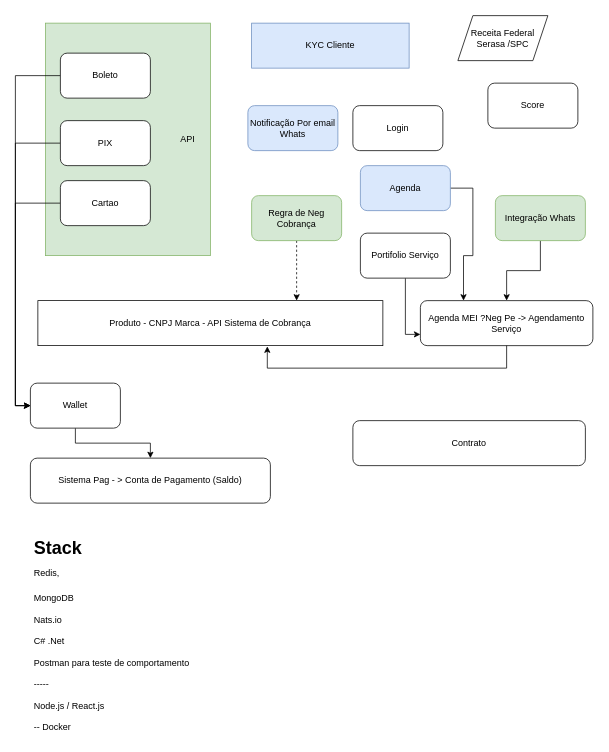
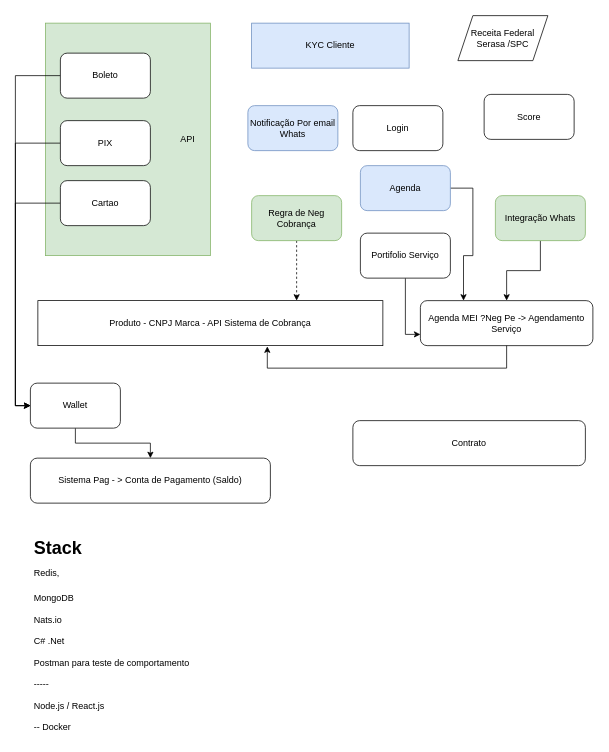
  <mxCell id="0" />
  <mxCell id="1" parent="0" />
  <mxCell id="2" value="" style="rounded=0;whiteSpace=wrap;html=1;fillColor=#d5e8d4;strokeColor=#82b366;" parent="1" vertex="1"><mxGeometry x="60" y="30" width="220" height="310" as="geometry" /></mxCell>
  <mxCell id="3" style="edgeStyle=orthogonalEdgeStyle;rounded=0;orthogonalLoop=1;jettySize=auto;html=1;entryX=0;entryY=0.5;entryDx=0;entryDy=0;" edge="1" parent="1" source="4" target="26"><mxGeometry relative="1" as="geometry"><Array as="points"><mxPoint x="20" y="100" /><mxPoint x="20" y="540" /></Array></mxGeometry></mxCell>
  <mxCell id="4" value="Boleto" style="rounded=1;whiteSpace=wrap;html=1;" parent="1" vertex="1"><mxGeometry x="80" y="70" width="120" height="60" as="geometry" /></mxCell>
  <mxCell id="5" style="edgeStyle=orthogonalEdgeStyle;rounded=0;orthogonalLoop=1;jettySize=auto;html=1;entryX=0;entryY=0.5;entryDx=0;entryDy=0;" edge="1" parent="1" source="6" target="26"><mxGeometry relative="1" as="geometry"><Array as="points"><mxPoint x="20" y="270" /><mxPoint x="20" y="540" /></Array></mxGeometry></mxCell>
  <mxCell id="6" value="Cartao" style="rounded=1;whiteSpace=wrap;html=1;" parent="1" vertex="1"><mxGeometry x="80" y="240" width="120" height="60" as="geometry" /></mxCell>
  <mxCell id="7" style="edgeStyle=orthogonalEdgeStyle;rounded=0;orthogonalLoop=1;jettySize=auto;html=1;entryX=0;entryY=0.5;entryDx=0;entryDy=0;" edge="1" parent="1" source="8" target="26"><mxGeometry relative="1" as="geometry"><Array as="points"><mxPoint x="20" y="190" /><mxPoint x="20" y="540" /></Array></mxGeometry></mxCell>
  <mxCell id="8" value="PIX" style="rounded=1;whiteSpace=wrap;html=1;" parent="1" vertex="1"><mxGeometry x="80" y="160" width="120" height="60" as="geometry" /></mxCell>
  <mxCell id="9" value="API" style="text;html=1;align=center;verticalAlign=middle;whiteSpace=wrap;rounded=0;" parent="1" vertex="1"><mxGeometry x="220" y="170" width="60" height="30" as="geometry" /></mxCell>
  <mxCell id="10" value="KYC Cliente" style="rounded=0;whiteSpace=wrap;html=1;fillColor=#dae8fc;strokeColor=#6c8ebf;" parent="1" vertex="1"><mxGeometry x="335" y="30" width="210" height="60" as="geometry" /></mxCell>
  <mxCell id="11" value="Login" style="rounded=1;whiteSpace=wrap;html=1;" vertex="1" parent="1"><mxGeometry x="470" y="140" width="120" height="60" as="geometry" /></mxCell>
  <mxCell id="12" value="Notificação Por email Whats" style="rounded=1;whiteSpace=wrap;html=1;fillColor=#dae8fc;strokeColor=#6c8ebf;" vertex="1" parent="1"><mxGeometry x="330" y="140" width="120" height="60" as="geometry" /></mxCell>
  <mxCell id="13" value="Produto - CNPJ Marca - API Sistema de Cobrança" style="rounded=0;whiteSpace=wrap;html=1;" vertex="1" parent="1"><mxGeometry x="50" y="400" width="460" height="60" as="geometry" /></mxCell>
  <mxCell id="14" style="edgeStyle=orthogonalEdgeStyle;rounded=0;orthogonalLoop=1;jettySize=auto;html=1;entryX=0.75;entryY=0;entryDx=0;entryDy=0;dashed=1;" edge="1" parent="1" source="15" target="13"><mxGeometry relative="1" as="geometry" /></mxCell>
  <mxCell id="15" value="Regra de Neg&lt;br&gt;Cobrança" style="rounded=1;whiteSpace=wrap;html=1;fillColor=#d5e8d4;strokeColor=#82b366;" vertex="1" parent="1"><mxGeometry x="335" y="260" width="120" height="60" as="geometry" /></mxCell>
  <mxCell id="16" value="Agenda MEI ?Neg Pe -&amp;gt; Agendamento Serviço" style="rounded=1;whiteSpace=wrap;html=1;" vertex="1" parent="1"><mxGeometry x="560" y="400" width="230" height="60" as="geometry" /></mxCell>
  <mxCell id="17" style="edgeStyle=orthogonalEdgeStyle;rounded=0;orthogonalLoop=1;jettySize=auto;html=1;" edge="1" parent="1" source="18" target="16"><mxGeometry relative="1" as="geometry" /></mxCell>
  <mxCell id="18" value="Integração Whats" style="rounded=1;whiteSpace=wrap;html=1;fillColor=#d5e8d4;strokeColor=#82b366;" vertex="1" parent="1"><mxGeometry x="660" y="260" width="120" height="60" as="geometry" /></mxCell>
  <mxCell id="19" style="edgeStyle=orthogonalEdgeStyle;rounded=0;orthogonalLoop=1;jettySize=auto;html=1;entryX=0.25;entryY=0;entryDx=0;entryDy=0;" edge="1" parent="1" source="20" target="16"><mxGeometry relative="1" as="geometry"><Array as="points"><mxPoint x="630" y="250" /><mxPoint x="630" y="340" /><mxPoint x="618" y="340" /></Array></mxGeometry></mxCell>
  <mxCell id="20" value="Agenda" style="rounded=1;whiteSpace=wrap;html=1;fillColor=#dae8fc;strokeColor=#6c8ebf;" vertex="1" parent="1"><mxGeometry x="480" y="220" width="120" height="60" as="geometry" /></mxCell>
  <mxCell id="21" style="edgeStyle=orthogonalEdgeStyle;rounded=0;orthogonalLoop=1;jettySize=auto;html=1;entryX=0;entryY=0.75;entryDx=0;entryDy=0;" edge="1" parent="1" source="22" target="16"><mxGeometry relative="1" as="geometry" /></mxCell>
  <mxCell id="22" value="Portifolio Serviço" style="rounded=1;whiteSpace=wrap;html=1;" vertex="1" parent="1"><mxGeometry x="480" y="310" width="120" height="60" as="geometry" /></mxCell>
  <mxCell id="23" style="edgeStyle=orthogonalEdgeStyle;rounded=0;orthogonalLoop=1;jettySize=auto;html=1;entryX=0.665;entryY=1.017;entryDx=0;entryDy=0;entryPerimeter=0;" edge="1" parent="1" source="16" target="13"><mxGeometry relative="1" as="geometry"><Array as="points"><mxPoint x="675" y="490" /><mxPoint x="356" y="490" /></Array></mxGeometry></mxCell>
  <mxCell id="24" value="Sistema Pag - &amp;gt; Conta de Pagamento (Saldo)" style="rounded=1;whiteSpace=wrap;html=1;" vertex="1" parent="1"><mxGeometry x="40" y="610" width="320" height="60" as="geometry" /></mxCell>
  <mxCell id="25" style="edgeStyle=orthogonalEdgeStyle;rounded=0;orthogonalLoop=1;jettySize=auto;html=1;" edge="1" parent="1" source="26" target="24"><mxGeometry relative="1" as="geometry" /></mxCell>
  <mxCell id="26" value="Wallet" style="rounded=1;whiteSpace=wrap;html=1;" vertex="1" parent="1"><mxGeometry x="40" y="510" width="120" height="60" as="geometry" /></mxCell>
  <mxCell id="27" value="Contrato" style="rounded=1;whiteSpace=wrap;html=1;" vertex="1" parent="1"><mxGeometry x="470" y="560" width="310" height="60" as="geometry" /></mxCell>
  <mxCell id="28" value="Receita Federal&lt;br&gt;Serasa /SPC" style="shape=parallelogram;perimeter=parallelogramPerimeter;whiteSpace=wrap;html=1;fixedSize=1;" vertex="1" parent="1"><mxGeometry x="610" y="20" width="120" height="60" as="geometry" /></mxCell>
- <mxCell id="29" value="Score" style="rounded=1;whiteSpace=wrap;html=1;" vertex="1" parent="1"><mxGeometry x="650" y="110" width="120" height="60" as="geometry" /></mxCell>
+ <mxCell id="29" value="Score" style="rounded=1;whiteSpace=wrap;html=1;" vertex="1" parent="1"><mxGeometry x="645" y="125" width="120" height="60" as="geometry" /></mxCell>
  <mxCell id="30" value="&lt;h1&gt;&lt;span style=&quot;background-color: initial;&quot;&gt;Stack&lt;br&gt;&lt;/span&gt;&lt;span style=&quot;background-color: initial; font-size: 12px; font-weight: normal;&quot;&gt;Redis,&lt;/span&gt;&lt;br&gt;&lt;/h1&gt;&lt;div&gt;&lt;span style=&quot;background-color: initial; font-size: 12px; font-weight: normal;&quot;&gt;MongoDB&lt;br&gt;&lt;/span&gt;&lt;/div&gt;&lt;div&gt;&lt;span style=&quot;background-color: initial; font-size: 12px; font-weight: normal;&quot;&gt;&lt;br&gt;&lt;/span&gt;&lt;/div&gt;&lt;div&gt;&lt;span style=&quot;background-color: initial; font-size: 12px; font-weight: normal;&quot;&gt;Nats.io&lt;br&gt;&lt;br&gt;&lt;/span&gt;&lt;/div&gt;&lt;div&gt;&lt;span style=&quot;background-color: initial; font-size: 12px; font-weight: normal;&quot;&gt;C# .Net&lt;/span&gt;&lt;/div&gt;&lt;div&gt;&lt;span style=&quot;background-color: initial; font-size: 12px; font-weight: normal;&quot;&gt;&lt;br&gt;&lt;/span&gt;&lt;/div&gt;&lt;div&gt;&lt;span style=&quot;background-color: initial; font-size: 12px; font-weight: normal;&quot;&gt;Postman para teste de comportamento&lt;/span&gt;&lt;/div&gt;&lt;div&gt;&lt;span style=&quot;background-color: initial; font-size: 12px; font-weight: normal;&quot;&gt;&lt;br&gt;&lt;/span&gt;&lt;/div&gt;&lt;div&gt;-----&lt;/div&gt;&lt;div&gt;&lt;br&gt;&lt;/div&gt;&lt;div&gt;Node.js / React.js&lt;/div&gt;&lt;div&gt;&lt;br&gt;&lt;/div&gt;&lt;div&gt;-- Docker&lt;/div&gt;" style="text;html=1;spacing=5;spacingTop=-20;whiteSpace=wrap;overflow=hidden;rounded=0;" vertex="1" parent="1"><mxGeometry x="40" y="710" width="400" height="270" as="geometry" /></mxCell>
